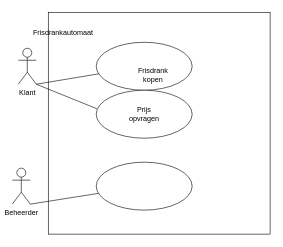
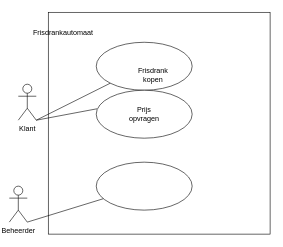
  <mxCell id="0" />
  <mxCell id="1" parent="0" />
  <mxCell id="2" value="" style="whiteSpace=wrap;html=1;aspect=fixed;" vertex="1" parent="1"><mxGeometry x="80" y="20" width="370" height="370" as="geometry" /></mxCell>
  <mxCell id="3" value="Prijs opvragen" style="text;html=1;strokeColor=none;fillColor=none;align=center;verticalAlign=middle;whiteSpace=wrap;rounded=0;" vertex="1" parent="1"><mxGeometry x="220" y="190" width="40" height="20" as="geometry" /></mxCell>
  <mxCell id="4" value="Frisdrankautomaat" style="text;html=1;strokeColor=none;fillColor=none;align=center;verticalAlign=middle;whiteSpace=wrap;rounded=0;" vertex="1" parent="1"><mxGeometry x="85" y="45" width="40" height="20" as="geometry" /></mxCell>
- <mxCell id="5" value="Klant" style="shape=umlActor;verticalLabelPosition=bottom;labelBackgroundColor=#ffffff;verticalAlign=top;html=1;outlineConnect=0;" vertex="1" parent="1"><mxGeometry x="30" y="80" width="30" height="60" as="geometry" /></mxCell>
+ <mxCell id="5" value="Klant" style="shape=umlActor;verticalLabelPosition=bottom;labelBackgroundColor=#ffffff;verticalAlign=top;html=1;outlineConnect=0;" vertex="1" parent="1"><mxGeometry x="30" y="140" width="30" height="60" as="geometry" /></mxCell>
  <mxCell id="6" value="" style="ellipse;whiteSpace=wrap;html=1;" vertex="1" parent="1"><mxGeometry x="160" y="70" width="160" height="80" as="geometry" /></mxCell>
  <mxCell id="7" value="Frisdrank kopen" style="text;html=1;strokeColor=none;fillColor=none;align=center;verticalAlign=middle;whiteSpace=wrap;rounded=0;" vertex="1" parent="1"><mxGeometry x="235" y="115" width="40" height="20" as="geometry" /></mxCell>
  <mxCell id="8" value="" style="endArrow=none;html=1;exitX=1;exitY=1;exitDx=0;exitDy=0;exitPerimeter=0;" edge="1" parent="1" source="5" target="6"><mxGeometry width="50" height="50" relative="1" as="geometry"><mxPoint x="100" y="160" as="sourcePoint" /><mxPoint x="150" y="110" as="targetPoint" /></mxGeometry></mxCell>
  <mxCell id="9" value="" style="ellipse;whiteSpace=wrap;html=1;" vertex="1" parent="1"><mxGeometry x="160" y="150" width="160" height="80" as="geometry" /></mxCell>
  <mxCell id="10" value="" style="endArrow=none;html=1;exitX=1;exitY=1;exitDx=0;exitDy=0;exitPerimeter=0;entryX=0.008;entryY=0.387;entryDx=0;entryDy=0;entryPerimeter=0;" edge="1" parent="1" source="5" target="9"><mxGeometry width="50" height="50" relative="1" as="geometry"><mxPoint x="70" y="198.68" as="sourcePoint" /><mxPoint x="150" y="170" as="targetPoint" /></mxGeometry></mxCell>
  <mxCell id="11" value="Prijs opvragen" style="text;html=1;strokeColor=none;fillColor=none;align=center;verticalAlign=middle;whiteSpace=wrap;rounded=0;" vertex="1" parent="1"><mxGeometry x="220" y="180" width="40" height="20" as="geometry" /></mxCell>
- <mxCell id="12" value="Beheerder" style="shape=umlActor;verticalLabelPosition=bottom;labelBackgroundColor=#ffffff;verticalAlign=top;html=1;outlineConnect=0;" vertex="1" parent="1"><mxGeometry x="20" y="280" width="30" height="60" as="geometry" /></mxCell>
+ <mxCell id="12" value="Beheerder" style="shape=umlActor;verticalLabelPosition=bottom;labelBackgroundColor=#ffffff;verticalAlign=top;html=1;outlineConnect=0;" vertex="1" parent="1"><mxGeometry x="15" y="310" width="30" height="60" as="geometry" /></mxCell>
  <mxCell id="13" value="" style="ellipse;whiteSpace=wrap;html=1;" vertex="1" parent="1"><mxGeometry x="160" y="270" width="160" height="80" as="geometry" /></mxCell>
  <mxCell id="14" value="" style="endArrow=none;html=1;exitX=1;exitY=1;exitDx=0;exitDy=0;exitPerimeter=0;" edge="1" parent="1" source="12" target="13"><mxGeometry width="50" height="50" relative="1" as="geometry"><mxPoint x="80" y="350" as="sourcePoint" /><mxPoint x="130" y="300" as="targetPoint" /></mxGeometry></mxCell>
